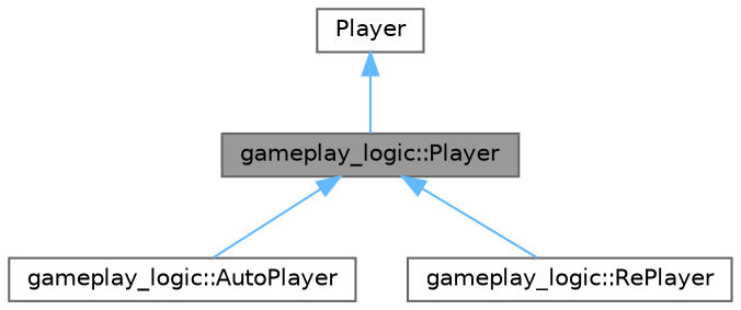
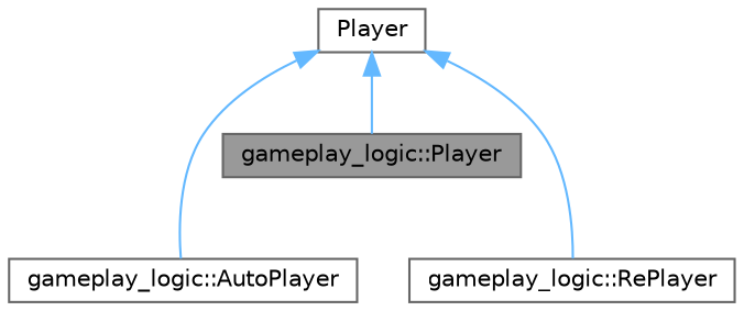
  digraph {
    node [color=gray40 fillcolor=white fontname=Helvetica fontsize=10 shape=box style=filled]
    edge [color=steelblue1 dir=back fontname=Helvetica fontsize=10 labelfontname=Helvetica labelfontsize=10 style=solid]
    n1 [fillcolor=grey60 fontcolor=black height=0.2 label="gameplay_logic::Player" width=0.4]
    n2 [height=0.2 label="gameplay_logic::AutoPlayer" width=0.4]
    n3 [height=0.2 label="gameplay_logic::RePlayer" width=0.4]
    n4 [height=0.2 label=Player width=0.4]
-   n1 -> n2
-   n1 -> n3
+   n4 -> n2
+   n4 -> n3
    n4 -> n1
  }
